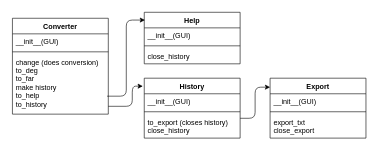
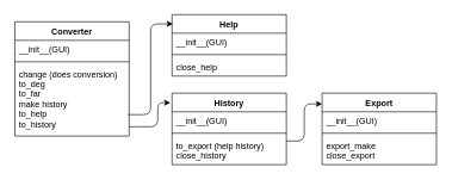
  <mxCell id="0" />
  <mxCell id="1" parent="0" />
  <mxCell id="2" value="Converter" style="swimlane;fontStyle=1;align=center;verticalAlign=top;childLayout=stackLayout;horizontal=1;startSize=26;horizontalStack=0;resizeParent=1;resizeParentMax=0;resizeLast=0;collapsible=1;marginBottom=0;" vertex="1" parent="1"><mxGeometry x="20" y="30" width="160" height="160" as="geometry" /></mxCell>
  <mxCell id="3" value="__init__(GUI)" style="text;strokeColor=none;fillColor=none;align=left;verticalAlign=top;spacingLeft=4;spacingRight=4;overflow=hidden;rotatable=0;points=[[0,0.5],[1,0.5]];portConstraint=eastwest;" vertex="1" parent="2"><mxGeometry y="26" width="160" height="26" as="geometry" /></mxCell>
  <mxCell id="4" value="" style="line;strokeWidth=1;fillColor=none;align=left;verticalAlign=middle;spacingTop=-1;spacingLeft=3;spacingRight=3;rotatable=0;labelPosition=right;points=[];portConstraint=eastwest;" vertex="1" parent="2"><mxGeometry y="52" width="160" height="8" as="geometry" /></mxCell>
  <mxCell id="5" value="change (does conversion)&#10;to_deg&#10;to_far&#10;make history&#10;to_help&#10;to_history" style="text;strokeColor=none;fillColor=none;align=left;verticalAlign=top;spacingLeft=4;spacingRight=4;overflow=hidden;rotatable=0;points=[[0,0.5],[1,0.5]];portConstraint=eastwest;" vertex="1" parent="2"><mxGeometry y="60" width="160" height="100" as="geometry" /></mxCell>
  <mxCell id="6" value="Export" style="swimlane;fontStyle=1;align=center;verticalAlign=top;childLayout=stackLayout;horizontal=1;startSize=26;horizontalStack=0;resizeParent=1;resizeParentMax=0;resizeLast=0;collapsible=1;marginBottom=0;" vertex="1" parent="1"><mxGeometry x="450" y="130" width="160" height="100" as="geometry" /></mxCell>
  <mxCell id="7" value="__init__(GUI)" style="text;strokeColor=none;fillColor=none;align=left;verticalAlign=top;spacingLeft=4;spacingRight=4;overflow=hidden;rotatable=0;points=[[0,0.5],[1,0.5]];portConstraint=eastwest;" vertex="1" parent="6"><mxGeometry y="26" width="160" height="26" as="geometry" /></mxCell>
  <mxCell id="8" value="" style="line;strokeWidth=1;fillColor=none;align=left;verticalAlign=middle;spacingTop=-1;spacingLeft=3;spacingRight=3;rotatable=0;labelPosition=right;points=[];portConstraint=eastwest;" vertex="1" parent="6"><mxGeometry y="52" width="160" height="8" as="geometry" /></mxCell>
- <mxCell id="9" value="export_txt&#10;close_export" style="text;strokeColor=none;fillColor=none;align=left;verticalAlign=top;spacingLeft=4;spacingRight=4;overflow=hidden;rotatable=0;points=[[0,0.5],[1,0.5]];portConstraint=eastwest;" vertex="1" parent="6"><mxGeometry y="60" width="160" height="40" as="geometry" /></mxCell>
+ <mxCell id="9" value="export_make&#10;close_export" style="text;strokeColor=none;fillColor=none;align=left;verticalAlign=top;spacingLeft=4;spacingRight=4;overflow=hidden;rotatable=0;points=[[0,0.5],[1,0.5]];portConstraint=eastwest;" vertex="1" parent="6"><mxGeometry y="60" width="160" height="40" as="geometry" /></mxCell>
  <mxCell id="10" value="History" style="swimlane;fontStyle=1;align=center;verticalAlign=top;childLayout=stackLayout;horizontal=1;startSize=26;horizontalStack=0;resizeParent=1;resizeParentMax=0;resizeLast=0;collapsible=1;marginBottom=0;" vertex="1" parent="1"><mxGeometry x="240" y="130" width="160" height="100" as="geometry" /></mxCell>
  <mxCell id="11" value="__init__(GUI)" style="text;strokeColor=none;fillColor=none;align=left;verticalAlign=top;spacingLeft=4;spacingRight=4;overflow=hidden;rotatable=0;points=[[0,0.5],[1,0.5]];portConstraint=eastwest;" vertex="1" parent="10"><mxGeometry y="26" width="160" height="26" as="geometry" /></mxCell>
  <mxCell id="12" value="" style="line;strokeWidth=1;fillColor=none;align=left;verticalAlign=middle;spacingTop=-1;spacingLeft=3;spacingRight=3;rotatable=0;labelPosition=right;points=[];portConstraint=eastwest;" vertex="1" parent="10"><mxGeometry y="52" width="160" height="8" as="geometry" /></mxCell>
- <mxCell id="13" value="to_export (closes history)&#10;close_history" style="text;strokeColor=none;fillColor=none;align=left;verticalAlign=top;spacingLeft=4;spacingRight=4;overflow=hidden;rotatable=0;points=[[0,0.5],[1,0.5]];portConstraint=eastwest;" vertex="1" parent="10"><mxGeometry y="60" width="160" height="40" as="geometry" /></mxCell>
+ <mxCell id="13" value="to_export (help history)&#10;close_history" style="text;strokeColor=none;fillColor=none;align=left;verticalAlign=top;spacingLeft=4;spacingRight=4;overflow=hidden;rotatable=0;points=[[0,0.5],[1,0.5]];portConstraint=eastwest;" vertex="1" parent="10"><mxGeometry y="60" width="160" height="40" as="geometry" /></mxCell>
  <mxCell id="14" value="Help" style="swimlane;fontStyle=1;align=center;verticalAlign=top;childLayout=stackLayout;horizontal=1;startSize=26;horizontalStack=0;resizeParent=1;resizeParentMax=0;resizeLast=0;collapsible=1;marginBottom=0;" vertex="1" parent="1"><mxGeometry x="240" y="20" width="160" height="86" as="geometry" /></mxCell>
  <mxCell id="15" value="__init__(GUI)" style="text;strokeColor=none;fillColor=none;align=left;verticalAlign=top;spacingLeft=4;spacingRight=4;overflow=hidden;rotatable=0;points=[[0,0.5],[1,0.5]];portConstraint=eastwest;" vertex="1" parent="14"><mxGeometry y="26" width="160" height="26" as="geometry" /></mxCell>
  <mxCell id="16" value="" style="line;strokeWidth=1;fillColor=none;align=left;verticalAlign=middle;spacingTop=-1;spacingLeft=3;spacingRight=3;rotatable=0;labelPosition=right;points=[];portConstraint=eastwest;" vertex="1" parent="14"><mxGeometry y="52" width="160" height="8" as="geometry" /></mxCell>
- <mxCell id="17" value="close_history" style="text;strokeColor=none;fillColor=none;align=left;verticalAlign=top;spacingLeft=4;spacingRight=4;overflow=hidden;rotatable=0;points=[[0,0.5],[1,0.5]];portConstraint=eastwest;" vertex="1" parent="14"><mxGeometry y="60" width="160" height="26" as="geometry" /></mxCell>
+ <mxCell id="17" value="close_help" style="text;strokeColor=none;fillColor=none;align=left;verticalAlign=top;spacingLeft=4;spacingRight=4;overflow=hidden;rotatable=0;points=[[0,0.5],[1,0.5]];portConstraint=eastwest;" vertex="1" parent="14"><mxGeometry y="60" width="160" height="26" as="geometry" /></mxCell>
  <mxCell id="18" value="" style="endArrow=classic;html=1;edgeStyle=elbowEdgeStyle;entryX=0.007;entryY=0.151;entryDx=0;entryDy=0;entryPerimeter=0;" edge="1" parent="1" target="14"><mxGeometry width="50" height="50" relative="1" as="geometry"><mxPoint x="178" y="160" as="sourcePoint" /><mxPoint x="220" y="80" as="targetPoint" /></mxGeometry></mxCell>
  <mxCell id="19" value="" style="endArrow=classic;html=1;exitX=0.985;exitY=0.699;exitDx=0;exitDy=0;exitPerimeter=0;edgeStyle=elbowEdgeStyle;entryX=-0.015;entryY=0.133;entryDx=0;entryDy=0;entryPerimeter=0;" edge="1" parent="1" target="10"><mxGeometry width="50" height="50" relative="1" as="geometry"><mxPoint x="180" y="176.91" as="sourcePoint" /><mxPoint x="243.52" y="49.996" as="targetPoint" /><Array as="points"><mxPoint x="220" y="160" /></Array></mxGeometry></mxCell>
  <mxCell id="20" value="" style="endArrow=classic;html=1;exitX=0.985;exitY=0.699;exitDx=0;exitDy=0;exitPerimeter=0;edgeStyle=elbowEdgeStyle;" edge="1" parent="1"><mxGeometry width="50" height="50" relative="1" as="geometry"><mxPoint x="400" y="196.91" as="sourcePoint" /><mxPoint x="450" y="145" as="targetPoint" /></mxGeometry></mxCell>
